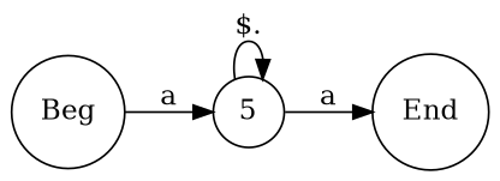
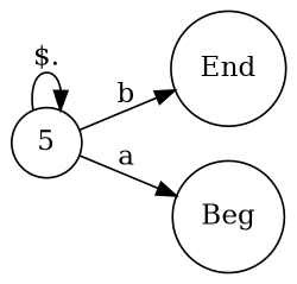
  digraph {
    fontname="DejaVu Serif"
    labelloc=t
    rankdir=LR
    node [fontname="DejaVu Serif" shape=circle]
    edge [arrowhead=normal arrowtail=dot fontname="DejaVu Serif"]
    n1 [label=End]
    n2 [label=5]
    n3 [label=Beg]
-   n2 -> n1 [label=a]
+   n2 -> n1 [label=b]
    n2 -> n2 [label="$."]
-   n3 -> n2 [label=a]
+   n2 -> n3 [label=a]
  }
